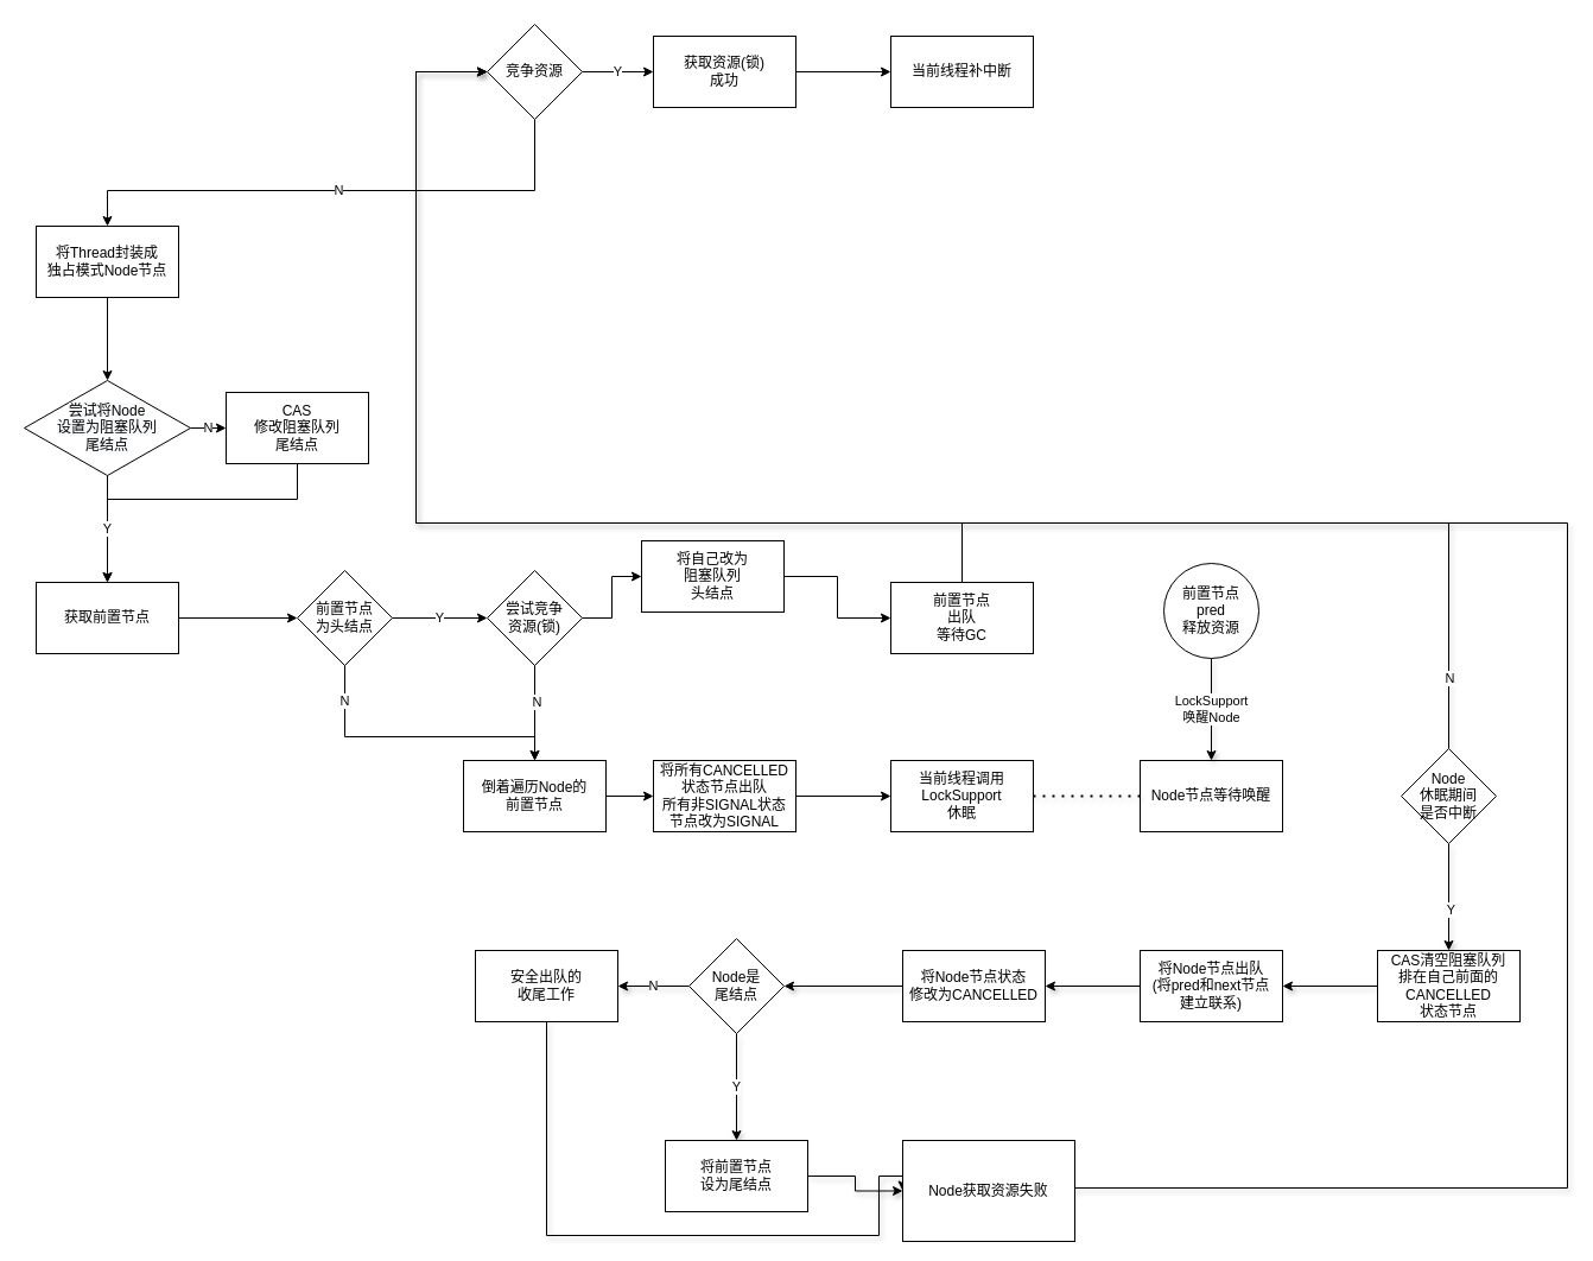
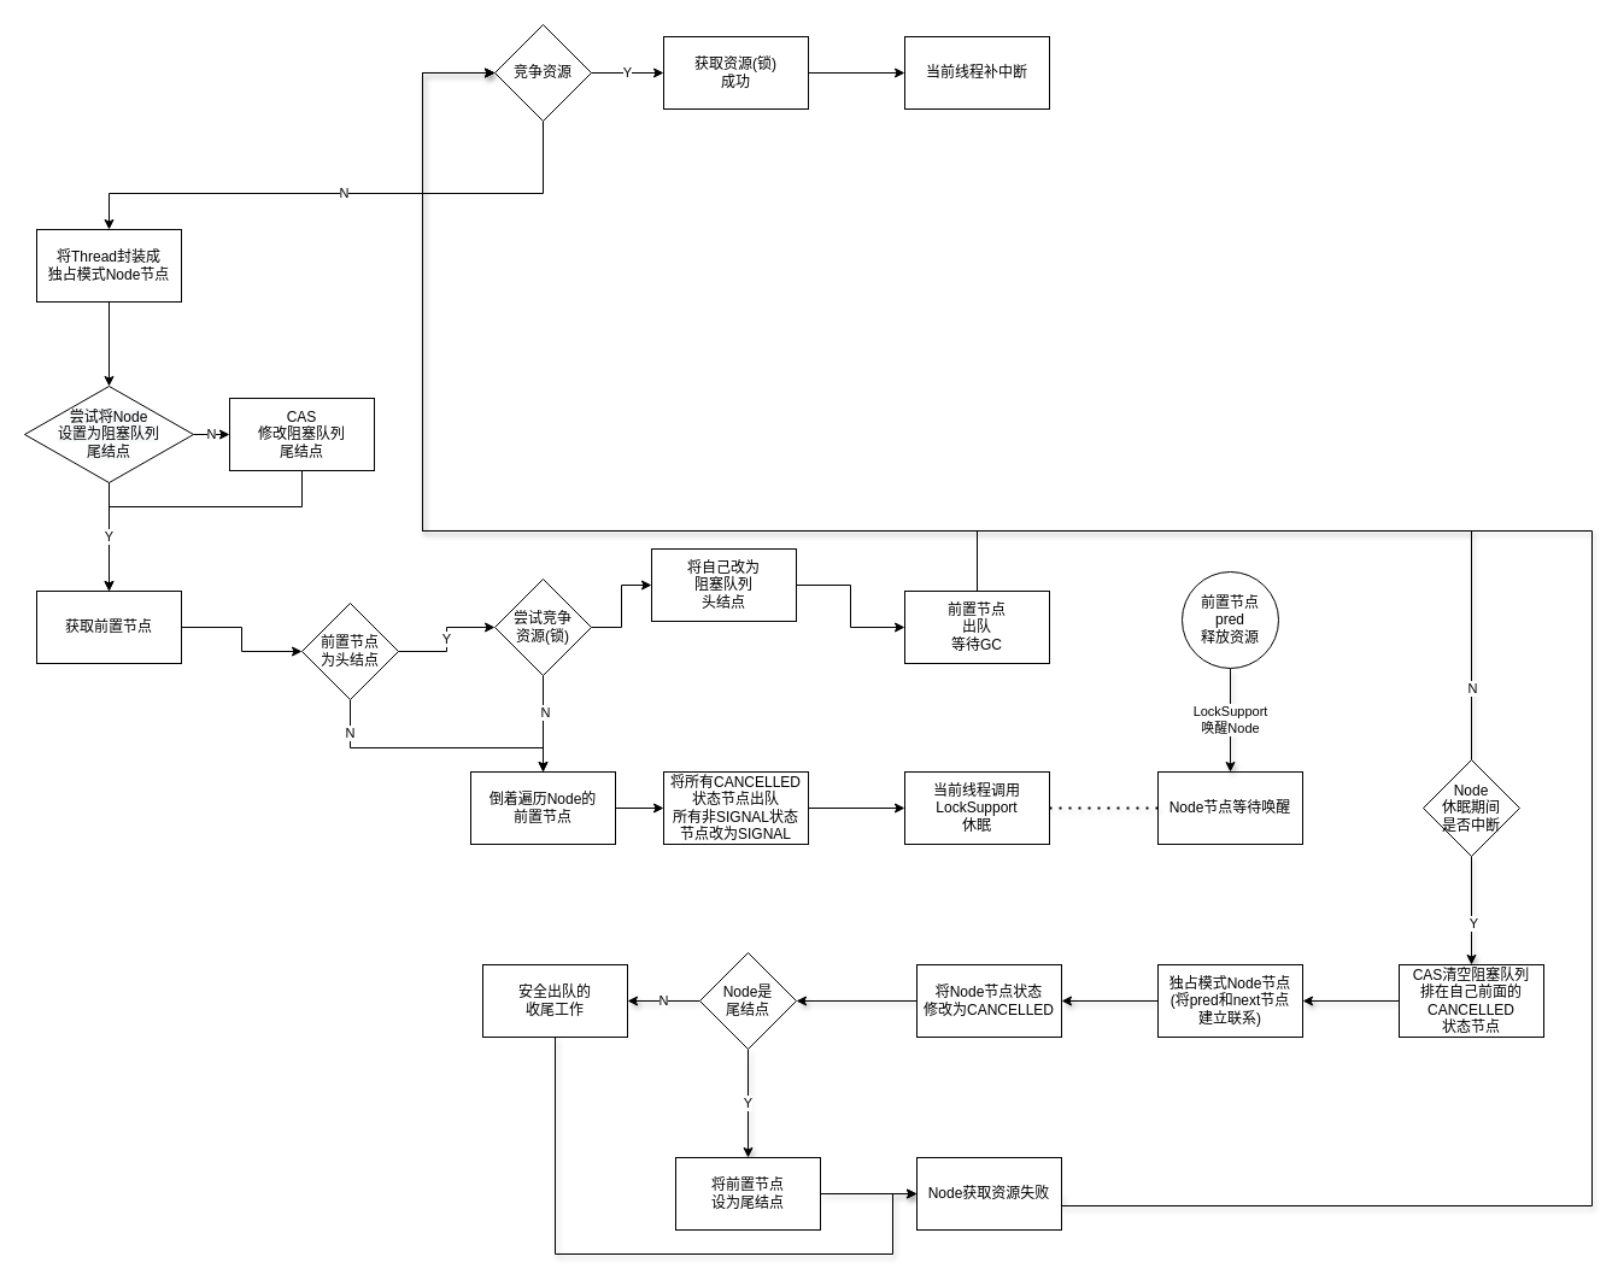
  <mxCell id="0" />
  <mxCell id="1" parent="0" />
  <mxCell id="2" value="Y" style="edgeStyle=orthogonalEdgeStyle;rounded=0;orthogonalLoop=1;jettySize=auto;html=1;entryX=0;entryY=0.5;entryDx=0;entryDy=0;" edge="1" parent="1" source="4" target="7"><mxGeometry relative="1" as="geometry" /></mxCell>
  <mxCell id="3" value="N" style="edgeStyle=orthogonalEdgeStyle;rounded=0;orthogonalLoop=1;jettySize=auto;html=1;" edge="1" parent="1" source="4" target="9"><mxGeometry relative="1" as="geometry"><Array as="points"><mxPoint x="450" y="160" /><mxPoint x="90" y="160" /></Array></mxGeometry></mxCell>
  <mxCell id="4" value="竞争资源" style="rhombus;whiteSpace=wrap;html=1;rounded=0;" vertex="1" parent="1"><mxGeometry x="410" y="20" width="80" height="80" as="geometry" /></mxCell>
  <mxCell id="5" value="当前线程补中断" style="whiteSpace=wrap;html=1;rounded=0;" vertex="1" parent="1"><mxGeometry x="750" y="30" width="120" height="60" as="geometry" /></mxCell>
  <mxCell id="6" value="" style="edgeStyle=orthogonalEdgeStyle;rounded=0;orthogonalLoop=1;jettySize=auto;html=1;entryX=0;entryY=0.5;entryDx=0;entryDy=0;" edge="1" parent="1" source="7" target="5"><mxGeometry relative="1" as="geometry" /></mxCell>
  <mxCell id="7" value="获取资源(锁)&lt;br&gt;成功" style="whiteSpace=wrap;html=1;rounded=0;" vertex="1" parent="1"><mxGeometry x="550" y="30" width="120" height="60" as="geometry" /></mxCell>
  <mxCell id="8" value="" style="edgeStyle=orthogonalEdgeStyle;rounded=0;orthogonalLoop=1;jettySize=auto;html=1;" edge="1" parent="1" source="9" target="11"><mxGeometry relative="1" as="geometry" /></mxCell>
  <mxCell id="9" value="将Thread封装成&lt;br&gt;独占模式Node节点" style="whiteSpace=wrap;html=1;rounded=0;" vertex="1" parent="1"><mxGeometry x="30" y="190" width="120" height="60" as="geometry" /></mxCell>
  <mxCell id="10" value="N" style="edgeStyle=orthogonalEdgeStyle;rounded=0;orthogonalLoop=1;jettySize=auto;html=1;" edge="1" parent="1" source="11" target="13"><mxGeometry relative="1" as="geometry" /></mxCell>
  <mxCell id="11" value="&lt;span style=&quot;color: rgb(0 , 0 , 0) ; font-family: &amp;#34;helvetica&amp;#34; ; font-size: 12px ; font-style: normal ; font-weight: 400 ; letter-spacing: normal ; text-align: center ; text-indent: 0px ; text-transform: none ; word-spacing: 0px ; background-color: rgb(248 , 249 , 250) ; display: inline ; float: none&quot;&gt;尝试将Node&lt;br&gt;设置为阻塞队列&lt;br&gt;&lt;/span&gt;&lt;span style=&quot;color: rgb(0 , 0 , 0) ; font-family: &amp;#34;helvetica&amp;#34; ; font-size: 12px ; font-style: normal ; font-weight: 400 ; letter-spacing: normal ; text-align: center ; text-indent: 0px ; text-transform: none ; word-spacing: 0px ; background-color: rgb(248 , 249 , 250) ; display: inline ; float: none&quot;&gt;尾结点&lt;/span&gt;" style="rhombus;whiteSpace=wrap;html=1;rounded=0;" vertex="1" parent="1"><mxGeometry x="20" y="320" width="140" height="80" as="geometry" /></mxCell>
  <mxCell id="12" style="edgeStyle=orthogonalEdgeStyle;rounded=0;orthogonalLoop=1;jettySize=auto;html=1;entryX=0.5;entryY=0;entryDx=0;entryDy=0;" edge="1" parent="1" source="13" target="15"><mxGeometry relative="1" as="geometry"><Array as="points"><mxPoint x="250" y="420" /><mxPoint x="90" y="420" /></Array></mxGeometry></mxCell>
  <mxCell id="13" value="CAS&lt;br&gt;修改阻塞队列&lt;br&gt;尾结点" style="whiteSpace=wrap;html=1;rounded=0;" vertex="1" parent="1"><mxGeometry x="190" y="330" width="120" height="60" as="geometry" /></mxCell>
  <mxCell id="14" value="" style="edgeStyle=orthogonalEdgeStyle;rounded=0;orthogonalLoop=1;jettySize=auto;html=1;" edge="1" parent="1" source="15" target="19"><mxGeometry relative="1" as="geometry" /></mxCell>
  <mxCell id="15" value="获取前置节点" style="whiteSpace=wrap;html=1;rounded=0;" vertex="1" parent="1"><mxGeometry x="30" y="490" width="120" height="60" as="geometry" /></mxCell>
  <mxCell id="16" value="Y" style="edgeStyle=orthogonalEdgeStyle;rounded=0;orthogonalLoop=1;jettySize=auto;html=1;" edge="1" parent="1" source="11" target="15"><mxGeometry relative="1" as="geometry" /></mxCell>
  <mxCell id="17" value="Y" style="edgeStyle=orthogonalEdgeStyle;rounded=0;orthogonalLoop=1;jettySize=auto;html=1;" edge="1" parent="1" source="19" target="23"><mxGeometry relative="1" as="geometry" /></mxCell>
  <mxCell id="18" value="N" style="edgeStyle=orthogonalEdgeStyle;rounded=0;orthogonalLoop=1;jettySize=auto;html=1;" edge="1" parent="1" source="19" target="25"><mxGeometry x="-0.75" relative="1" as="geometry"><Array as="points"><mxPoint x="290" y="620" /><mxPoint x="450" y="620" /></Array><mxPoint as="offset" /></mxGeometry></mxCell>
- <mxCell id="19" value="前置节点&lt;br&gt;为头结点" style="rhombus;whiteSpace=wrap;html=1;rounded=0;" vertex="1" parent="1"><mxGeometry x="250" y="480" width="80" height="80" as="geometry" /></mxCell>
+ <mxCell id="19" value="前置节点&lt;br&gt;为头结点" style="rhombus;whiteSpace=wrap;html=1;rounded=0;" vertex="1" parent="1"><mxGeometry x="250" y="500" width="80" height="80" as="geometry" /></mxCell>
  <mxCell id="20" value="" style="edgeStyle=orthogonalEdgeStyle;rounded=0;orthogonalLoop=1;jettySize=auto;html=1;" edge="1" parent="1" source="23" target="25"><mxGeometry relative="1" as="geometry" /></mxCell>
  <mxCell id="21" value="N" style="edgeLabel;html=1;align=center;verticalAlign=middle;resizable=0;points=[];" vertex="1" connectable="0" parent="20"><mxGeometry x="-0.245" y="1" relative="1" as="geometry"><mxPoint as="offset" /></mxGeometry></mxCell>
  <mxCell id="22" value="" style="edgeStyle=orthogonalEdgeStyle;rounded=0;orthogonalLoop=1;jettySize=auto;html=1;" edge="1" parent="1" source="23" target="27"><mxGeometry relative="1" as="geometry" /></mxCell>
  <mxCell id="23" value="尝试竞争&lt;br&gt;资源(锁)" style="rhombus;whiteSpace=wrap;html=1;rounded=0;" vertex="1" parent="1"><mxGeometry x="410" y="480" width="80" height="80" as="geometry" /></mxCell>
  <mxCell id="24" value="" style="edgeStyle=orthogonalEdgeStyle;rounded=0;orthogonalLoop=1;jettySize=auto;html=1;" edge="1" parent="1" source="25" target="31"><mxGeometry relative="1" as="geometry" /></mxCell>
  <mxCell id="25" value="倒着遍历Node的&lt;br&gt;前置节点" style="whiteSpace=wrap;html=1;rounded=0;" vertex="1" parent="1"><mxGeometry x="390" y="640" width="120" height="60" as="geometry" /></mxCell>
  <mxCell id="26" value="" style="edgeStyle=orthogonalEdgeStyle;rounded=0;orthogonalLoop=1;jettySize=auto;html=1;" edge="1" parent="1" source="27" target="28"><mxGeometry relative="1" as="geometry" /></mxCell>
  <mxCell id="27" value="将自己改为&lt;br&gt;阻塞队列&lt;br&gt;头结点" style="whiteSpace=wrap;html=1;rounded=0;" vertex="1" parent="1"><mxGeometry x="540" y="455" width="120" height="60" as="geometry" /></mxCell>
  <mxCell id="28" value="前置节点&lt;br&gt;出队&lt;br&gt;等待GC" style="whiteSpace=wrap;html=1;rounded=0;" vertex="1" parent="1"><mxGeometry x="750" y="490" width="120" height="60" as="geometry" /></mxCell>
  <mxCell id="29" style="edgeStyle=orthogonalEdgeStyle;rounded=0;orthogonalLoop=1;jettySize=auto;html=1;entryX=0;entryY=0.5;entryDx=0;entryDy=0;exitX=0.5;exitY=0;exitDx=0;exitDy=0;" edge="1" parent="1" source="28" target="4"><mxGeometry relative="1" as="geometry"><mxPoint x="1010.034" y="490" as="sourcePoint" /><Array as="points"><mxPoint x="810" y="440" /><mxPoint x="350" y="440" /><mxPoint x="350" y="60" /></Array></mxGeometry></mxCell>
  <mxCell id="30" value="" style="edgeStyle=orthogonalEdgeStyle;rounded=0;orthogonalLoop=1;jettySize=auto;html=1;" edge="1" parent="1" source="31" target="32"><mxGeometry relative="1" as="geometry" /></mxCell>
  <mxCell id="31" value="将所有CANCELLED&lt;br&gt;状态节点出队&lt;br&gt;所有非SIGNAL状态&lt;br&gt;节点改为SIGNAL" style="whiteSpace=wrap;html=1;rounded=0;" vertex="1" parent="1"><mxGeometry x="550" y="640" width="120" height="60" as="geometry" /></mxCell>
  <mxCell id="32" value="当前线程调用&lt;br&gt;LockSupport&lt;br&gt;休眠" style="whiteSpace=wrap;html=1;rounded=0;" vertex="1" parent="1"><mxGeometry x="750" y="640" width="120" height="60" as="geometry" /></mxCell>
  <mxCell id="33" value="Node节点等待唤醒" style="whiteSpace=wrap;html=1;rounded=0;" vertex="1" parent="1"><mxGeometry x="960" y="640" width="120" height="60" as="geometry" /></mxCell>
  <mxCell id="34" value="" style="endArrow=none;dashed=1;html=1;dashPattern=1 3;strokeWidth=2;shadow=1;entryX=1;entryY=0.5;entryDx=0;entryDy=0;exitX=0;exitY=0.5;exitDx=0;exitDy=0;" edge="1" parent="1" source="33" target="32"><mxGeometry width="50" height="50" relative="1" as="geometry"><mxPoint x="160" y="1080" as="sourcePoint" /><mxPoint x="210" y="1030" as="targetPoint" /></mxGeometry></mxCell>
  <mxCell id="35" value="LockSupport&lt;br&gt;唤醒Node" style="edgeStyle=orthogonalEdgeStyle;rounded=0;orthogonalLoop=1;jettySize=auto;html=1;shadow=1;" edge="1" parent="1" source="36"><mxGeometry relative="1" as="geometry"><mxPoint x="1020" y="640" as="targetPoint" /></mxGeometry></mxCell>
  <mxCell id="36" value="前置节点&lt;br&gt;pred&lt;br&gt;释放资源" style="ellipse;whiteSpace=wrap;html=1;aspect=fixed;" vertex="1" parent="1"><mxGeometry x="980" y="474" width="80" height="80" as="geometry" /></mxCell>
  <mxCell id="37" value="" style="edgeStyle=orthogonalEdgeStyle;rounded=0;orthogonalLoop=1;jettySize=auto;html=1;shadow=1;" edge="1" parent="1" source="41" target="43"><mxGeometry relative="1" as="geometry" /></mxCell>
  <mxCell id="38" value="Y" style="edgeLabel;html=1;align=center;verticalAlign=middle;resizable=0;points=[];" vertex="1" connectable="0" parent="37"><mxGeometry x="0.222" y="1" relative="1" as="geometry"><mxPoint as="offset" /></mxGeometry></mxCell>
  <mxCell id="39" style="edgeStyle=orthogonalEdgeStyle;rounded=0;orthogonalLoop=1;jettySize=auto;html=1;shadow=1;exitX=0.5;exitY=0;exitDx=0;exitDy=0;" edge="1" parent="1" source="41"><mxGeometry relative="1" as="geometry"><mxPoint x="410" y="60" as="targetPoint" /><Array as="points"><mxPoint x="1220" y="440" /><mxPoint x="350" y="440" /><mxPoint x="350" y="60" /></Array></mxGeometry></mxCell>
  <mxCell id="40" value="N" style="edgeLabel;html=1;align=center;verticalAlign=middle;resizable=0;points=[];" vertex="1" connectable="0" parent="39"><mxGeometry x="-0.92" relative="1" as="geometry"><mxPoint as="offset" /></mxGeometry></mxCell>
  <mxCell id="41" value="Node&lt;br&gt;休眠期间&lt;br&gt;是否中断" style="rhombus;whiteSpace=wrap;html=1;rounded=0;" vertex="1" parent="1"><mxGeometry x="1180" y="630" width="80" height="80" as="geometry" /></mxCell>
  <mxCell id="42" value="" style="edgeStyle=orthogonalEdgeStyle;rounded=0;orthogonalLoop=1;jettySize=auto;html=1;shadow=1;" edge="1" parent="1" source="43" target="45"><mxGeometry relative="1" as="geometry" /></mxCell>
  <mxCell id="43" value="CAS清空阻塞队列&lt;br&gt;排在自己前面的&lt;br&gt;CANCELLED&lt;br&gt;状态节点" style="whiteSpace=wrap;html=1;rounded=0;" vertex="1" parent="1"><mxGeometry x="1160" y="800" width="120" height="60" as="geometry" /></mxCell>
  <mxCell id="44" value="" style="edgeStyle=orthogonalEdgeStyle;rounded=0;orthogonalLoop=1;jettySize=auto;html=1;shadow=1;" edge="1" parent="1" source="45" target="47"><mxGeometry relative="1" as="geometry" /></mxCell>
- <mxCell id="45" value="将Node节点出队&lt;br&gt;(将pred和next节点&lt;br&gt;建立联系)" style="whiteSpace=wrap;html=1;rounded=0;" vertex="1" parent="1"><mxGeometry x="960" y="800" width="120" height="60" as="geometry" /></mxCell>
+ <mxCell id="45" value="独占模式Node节点&lt;br&gt;(将pred和next节点&lt;br&gt;建立联系)" style="whiteSpace=wrap;html=1;rounded=0;" vertex="1" parent="1"><mxGeometry x="960" y="800" width="120" height="60" as="geometry" /></mxCell>
  <mxCell id="46" value="" style="edgeStyle=orthogonalEdgeStyle;rounded=0;orthogonalLoop=1;jettySize=auto;html=1;shadow=1;" edge="1" parent="1" source="47" target="50"><mxGeometry relative="1" as="geometry" /></mxCell>
  <mxCell id="47" value="将Node节点状态&lt;br&gt;修改为CANCELLED" style="whiteSpace=wrap;html=1;rounded=0;" vertex="1" parent="1"><mxGeometry x="760" y="800" width="120" height="60" as="geometry" /></mxCell>
  <mxCell id="48" value="Y" style="edgeStyle=orthogonalEdgeStyle;rounded=0;orthogonalLoop=1;jettySize=auto;html=1;shadow=1;" edge="1" parent="1" source="50" target="52"><mxGeometry relative="1" as="geometry" /></mxCell>
  <mxCell id="49" value="N" style="edgeStyle=orthogonalEdgeStyle;rounded=0;orthogonalLoop=1;jettySize=auto;html=1;shadow=1;" edge="1" parent="1" source="50" target="54"><mxGeometry relative="1" as="geometry" /></mxCell>
  <mxCell id="50" value="Node是&lt;br&gt;尾结点" style="rhombus;whiteSpace=wrap;html=1;rounded=0;" vertex="1" parent="1"><mxGeometry x="580" y="790" width="80" height="80" as="geometry" /></mxCell>
  <mxCell id="51" value="" style="edgeStyle=orthogonalEdgeStyle;rounded=0;orthogonalLoop=1;jettySize=auto;html=1;shadow=1;entryX=0;entryY=0.5;entryDx=0;entryDy=0;" edge="1" parent="1" source="52" target="56"><mxGeometry relative="1" as="geometry"><mxPoint x="650" y="1090" as="targetPoint" /></mxGeometry></mxCell>
  <mxCell id="52" value="将前置节点&lt;br&gt;设为尾结点" style="whiteSpace=wrap;html=1;rounded=0;" vertex="1" parent="1"><mxGeometry x="560" y="960" width="120" height="60" as="geometry" /></mxCell>
  <mxCell id="53" style="edgeStyle=orthogonalEdgeStyle;rounded=0;orthogonalLoop=1;jettySize=auto;html=1;shadow=1;entryX=0;entryY=0.5;entryDx=0;entryDy=0;" edge="1" parent="1" source="54" target="56"><mxGeometry relative="1" as="geometry"><mxPoint x="640" y="1080" as="targetPoint" /><Array as="points"><mxPoint x="460" y="1040" /><mxPoint x="740" y="1040" /><mxPoint x="740" y="990" /></Array></mxGeometry></mxCell>
  <mxCell id="54" value="安全出队的&lt;br&gt;收尾工作" style="whiteSpace=wrap;html=1;rounded=0;" vertex="1" parent="1"><mxGeometry x="400" y="800" width="120" height="60" as="geometry" /></mxCell>
  <mxCell id="55" style="edgeStyle=orthogonalEdgeStyle;rounded=0;orthogonalLoop=1;jettySize=auto;html=1;shadow=1;exitX=1;exitY=0.5;exitDx=0;exitDy=0;" edge="1" parent="1" source="56"><mxGeometry relative="1" as="geometry"><mxPoint x="410" y="60" as="targetPoint" /><Array as="points"><mxPoint x="880" y="1000" /><mxPoint x="1320" y="1000" /><mxPoint x="1320" y="440" /><mxPoint x="350" y="440" /><mxPoint x="350" y="60" /></Array></mxGeometry></mxCell>
- <mxCell id="56" value="Node获取资源失败" style="rounded=0;whiteSpace=wrap;html=1;" vertex="1" parent="1"><mxGeometry x="760" y="960" width="145" height="85" as="geometry" /></mxCell>
+ <mxCell id="56" value="Node获取资源失败" style="rounded=0;whiteSpace=wrap;html=1;" vertex="1" parent="1"><mxGeometry x="760" y="960" width="120" height="60" as="geometry" /></mxCell>
